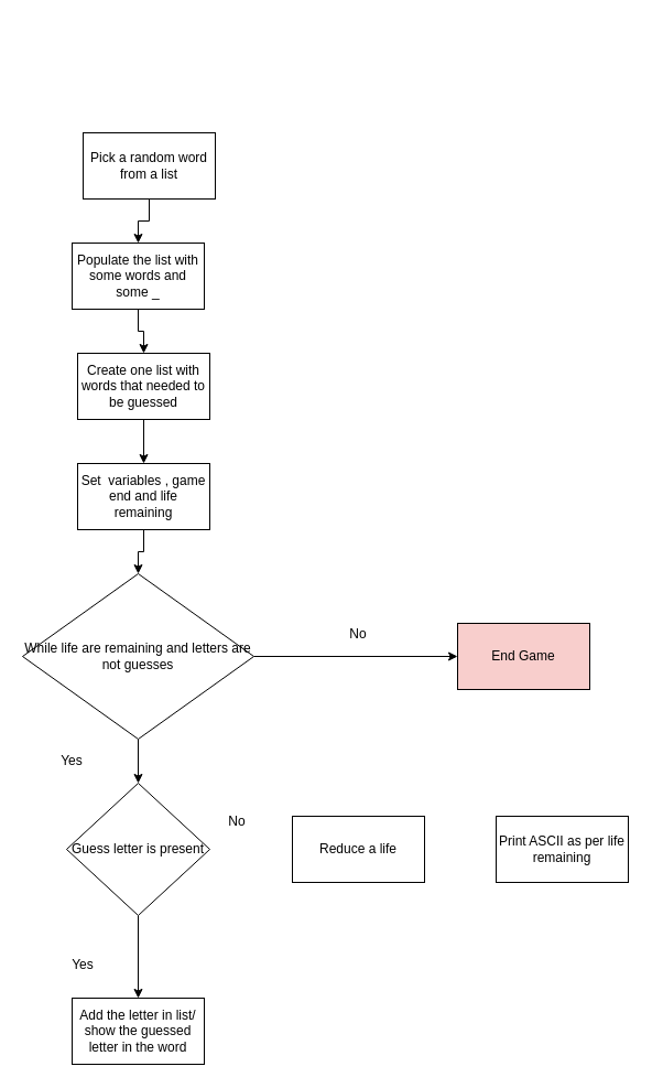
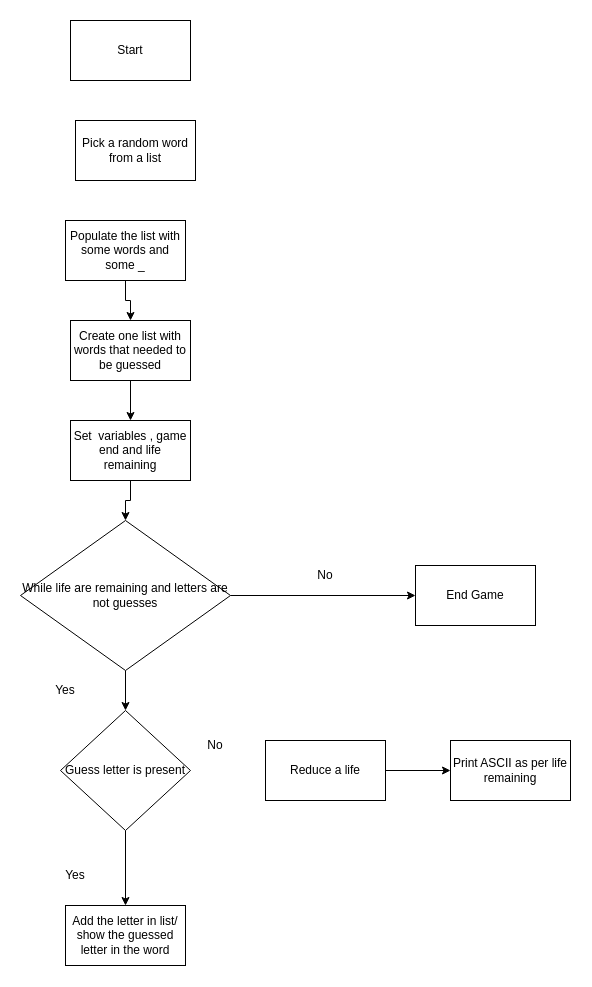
  <mxCell id="0" />
  <mxCell id="1" parent="0" />
+ <mxCell id="2" value="Start" style="rounded=0;whiteSpace=wrap;html=1;" vertex="1" parent="1"><mxGeometry x="70" y="20" width="120" height="60" as="geometry" /></mxCell>
  <mxCell id="3" style="edgeStyle=orthogonalEdgeStyle;rounded=0;orthogonalLoop=1;jettySize=auto;html=1;exitX=0.5;exitY=1;exitDx=0;exitDy=0;" edge="1" parent="1" source="5" target="8"><mxGeometry relative="1" as="geometry" /></mxCell>
  <mxCell id="4" style="edgeStyle=orthogonalEdgeStyle;rounded=0;orthogonalLoop=1;jettySize=auto;html=1;exitX=1;exitY=0.5;exitDx=0;exitDy=0;" edge="1" parent="1" source="5" target="6"><mxGeometry relative="1" as="geometry" /></mxCell>
  <mxCell id="5" value="While life are remaining and letters are not guesses" style="rhombus;whiteSpace=wrap;html=1;" vertex="1" parent="1"><mxGeometry x="20" y="520" width="210" height="150" as="geometry" /></mxCell>
- <mxCell id="6" value="End Game" style="rounded=0;whiteSpace=wrap;html=1;fillColor=#f8cecc;" vertex="1" parent="1"><mxGeometry x="415" y="565" width="120" height="60" as="geometry" /></mxCell>
+ <mxCell id="6" value="End Game" style="rounded=0;whiteSpace=wrap;html=1;" vertex="1" parent="1"><mxGeometry x="415" y="565" width="120" height="60" as="geometry" /></mxCell>
  <mxCell id="7" style="edgeStyle=orthogonalEdgeStyle;rounded=0;orthogonalLoop=1;jettySize=auto;html=1;exitX=0.5;exitY=1;exitDx=0;exitDy=0;" edge="1" parent="1" source="8" target="11"><mxGeometry relative="1" as="geometry" /></mxCell>
  <mxCell id="8" value="Guess letter is present" style="rhombus;whiteSpace=wrap;html=1;" vertex="1" parent="1"><mxGeometry x="60" y="710" width="130" height="120" as="geometry" /></mxCell>
+ <mxCell id="9" style="edgeStyle=orthogonalEdgeStyle;rounded=0;orthogonalLoop=1;jettySize=auto;html=1;exitX=1;exitY=0.5;exitDx=0;exitDy=0;entryX=0;entryY=0.5;entryDx=0;entryDy=0;" edge="1" parent="1" source="10" target="24"><mxGeometry relative="1" as="geometry" /></mxCell>
  <mxCell id="10" value="Reduce a life" style="rounded=0;whiteSpace=wrap;html=1;" vertex="1" parent="1"><mxGeometry x="265" y="740" width="120" height="60" as="geometry" /></mxCell>
  <mxCell id="11" value="Add the letter in list/ show the guessed letter in the word" style="rounded=0;whiteSpace=wrap;html=1;" vertex="1" parent="1"><mxGeometry x="65" y="905" width="120" height="60" as="geometry" /></mxCell>
  <mxCell id="12" value="No" style="text;html=1;strokeColor=none;fillColor=none;align=center;verticalAlign=middle;whiteSpace=wrap;rounded=0;" vertex="1" parent="1"><mxGeometry x="295" y="560" width="60" height="30" as="geometry" /></mxCell>
  <mxCell id="13" value="No" style="text;html=1;strokeColor=none;fillColor=none;align=center;verticalAlign=middle;whiteSpace=wrap;rounded=0;" vertex="1" parent="1"><mxGeometry x="185" y="730" width="60" height="30" as="geometry" /></mxCell>
  <mxCell id="14" value="Yes" style="text;html=1;strokeColor=none;fillColor=none;align=center;verticalAlign=middle;whiteSpace=wrap;rounded=0;" vertex="1" parent="1"><mxGeometry x="45" y="860" width="60" height="30" as="geometry" /></mxCell>
  <mxCell id="15" value="Yes" style="text;html=1;strokeColor=none;fillColor=none;align=center;verticalAlign=middle;whiteSpace=wrap;rounded=0;" vertex="1" parent="1"><mxGeometry x="35" y="675" width="60" height="30" as="geometry" /></mxCell>
- <mxCell id="16" style="edgeStyle=orthogonalEdgeStyle;rounded=0;orthogonalLoop=1;jettySize=auto;html=1;exitX=0.5;exitY=1;exitDx=0;exitDy=0;entryX=0.5;entryY=0;entryDx=0;entryDy=0;" edge="1" parent="1" source="17" target="19"><mxGeometry relative="1" as="geometry" /></mxCell>
  <mxCell id="17" value="Pick a random word from a list" style="rounded=0;whiteSpace=wrap;html=1;" vertex="1" parent="1"><mxGeometry x="75" y="120" width="120" height="60" as="geometry" /></mxCell>
  <mxCell id="18" style="edgeStyle=orthogonalEdgeStyle;rounded=0;orthogonalLoop=1;jettySize=auto;html=1;exitX=0.5;exitY=1;exitDx=0;exitDy=0;" edge="1" parent="1" source="19" target="21"><mxGeometry relative="1" as="geometry" /></mxCell>
  <mxCell id="19" value="Populate the list with some words and some _" style="rounded=0;whiteSpace=wrap;html=1;" vertex="1" parent="1"><mxGeometry x="65" y="220" width="120" height="60" as="geometry" /></mxCell>
  <mxCell id="20" style="edgeStyle=orthogonalEdgeStyle;rounded=0;orthogonalLoop=1;jettySize=auto;html=1;exitX=0.5;exitY=1;exitDx=0;exitDy=0;entryX=0.5;entryY=0;entryDx=0;entryDy=0;" edge="1" parent="1" source="21" target="23"><mxGeometry relative="1" as="geometry" /></mxCell>
  <mxCell id="21" value="Create one list with words that needed to be guessed" style="rounded=0;whiteSpace=wrap;html=1;" vertex="1" parent="1"><mxGeometry x="70" y="320" width="120" height="60" as="geometry" /></mxCell>
  <mxCell id="22" style="edgeStyle=orthogonalEdgeStyle;rounded=0;orthogonalLoop=1;jettySize=auto;html=1;exitX=0.5;exitY=1;exitDx=0;exitDy=0;entryX=0.5;entryY=0;entryDx=0;entryDy=0;" edge="1" parent="1" source="23" target="5"><mxGeometry relative="1" as="geometry" /></mxCell>
  <mxCell id="23" value="Set &amp;nbsp;variables , game end and life remaining" style="rounded=0;whiteSpace=wrap;html=1;" vertex="1" parent="1"><mxGeometry x="70" y="420" width="120" height="60" as="geometry" /></mxCell>
  <mxCell id="24" value="Print ASCII as per life remaining" style="rounded=0;whiteSpace=wrap;html=1;" vertex="1" parent="1"><mxGeometry x="450" y="740" width="120" height="60" as="geometry" /></mxCell>
